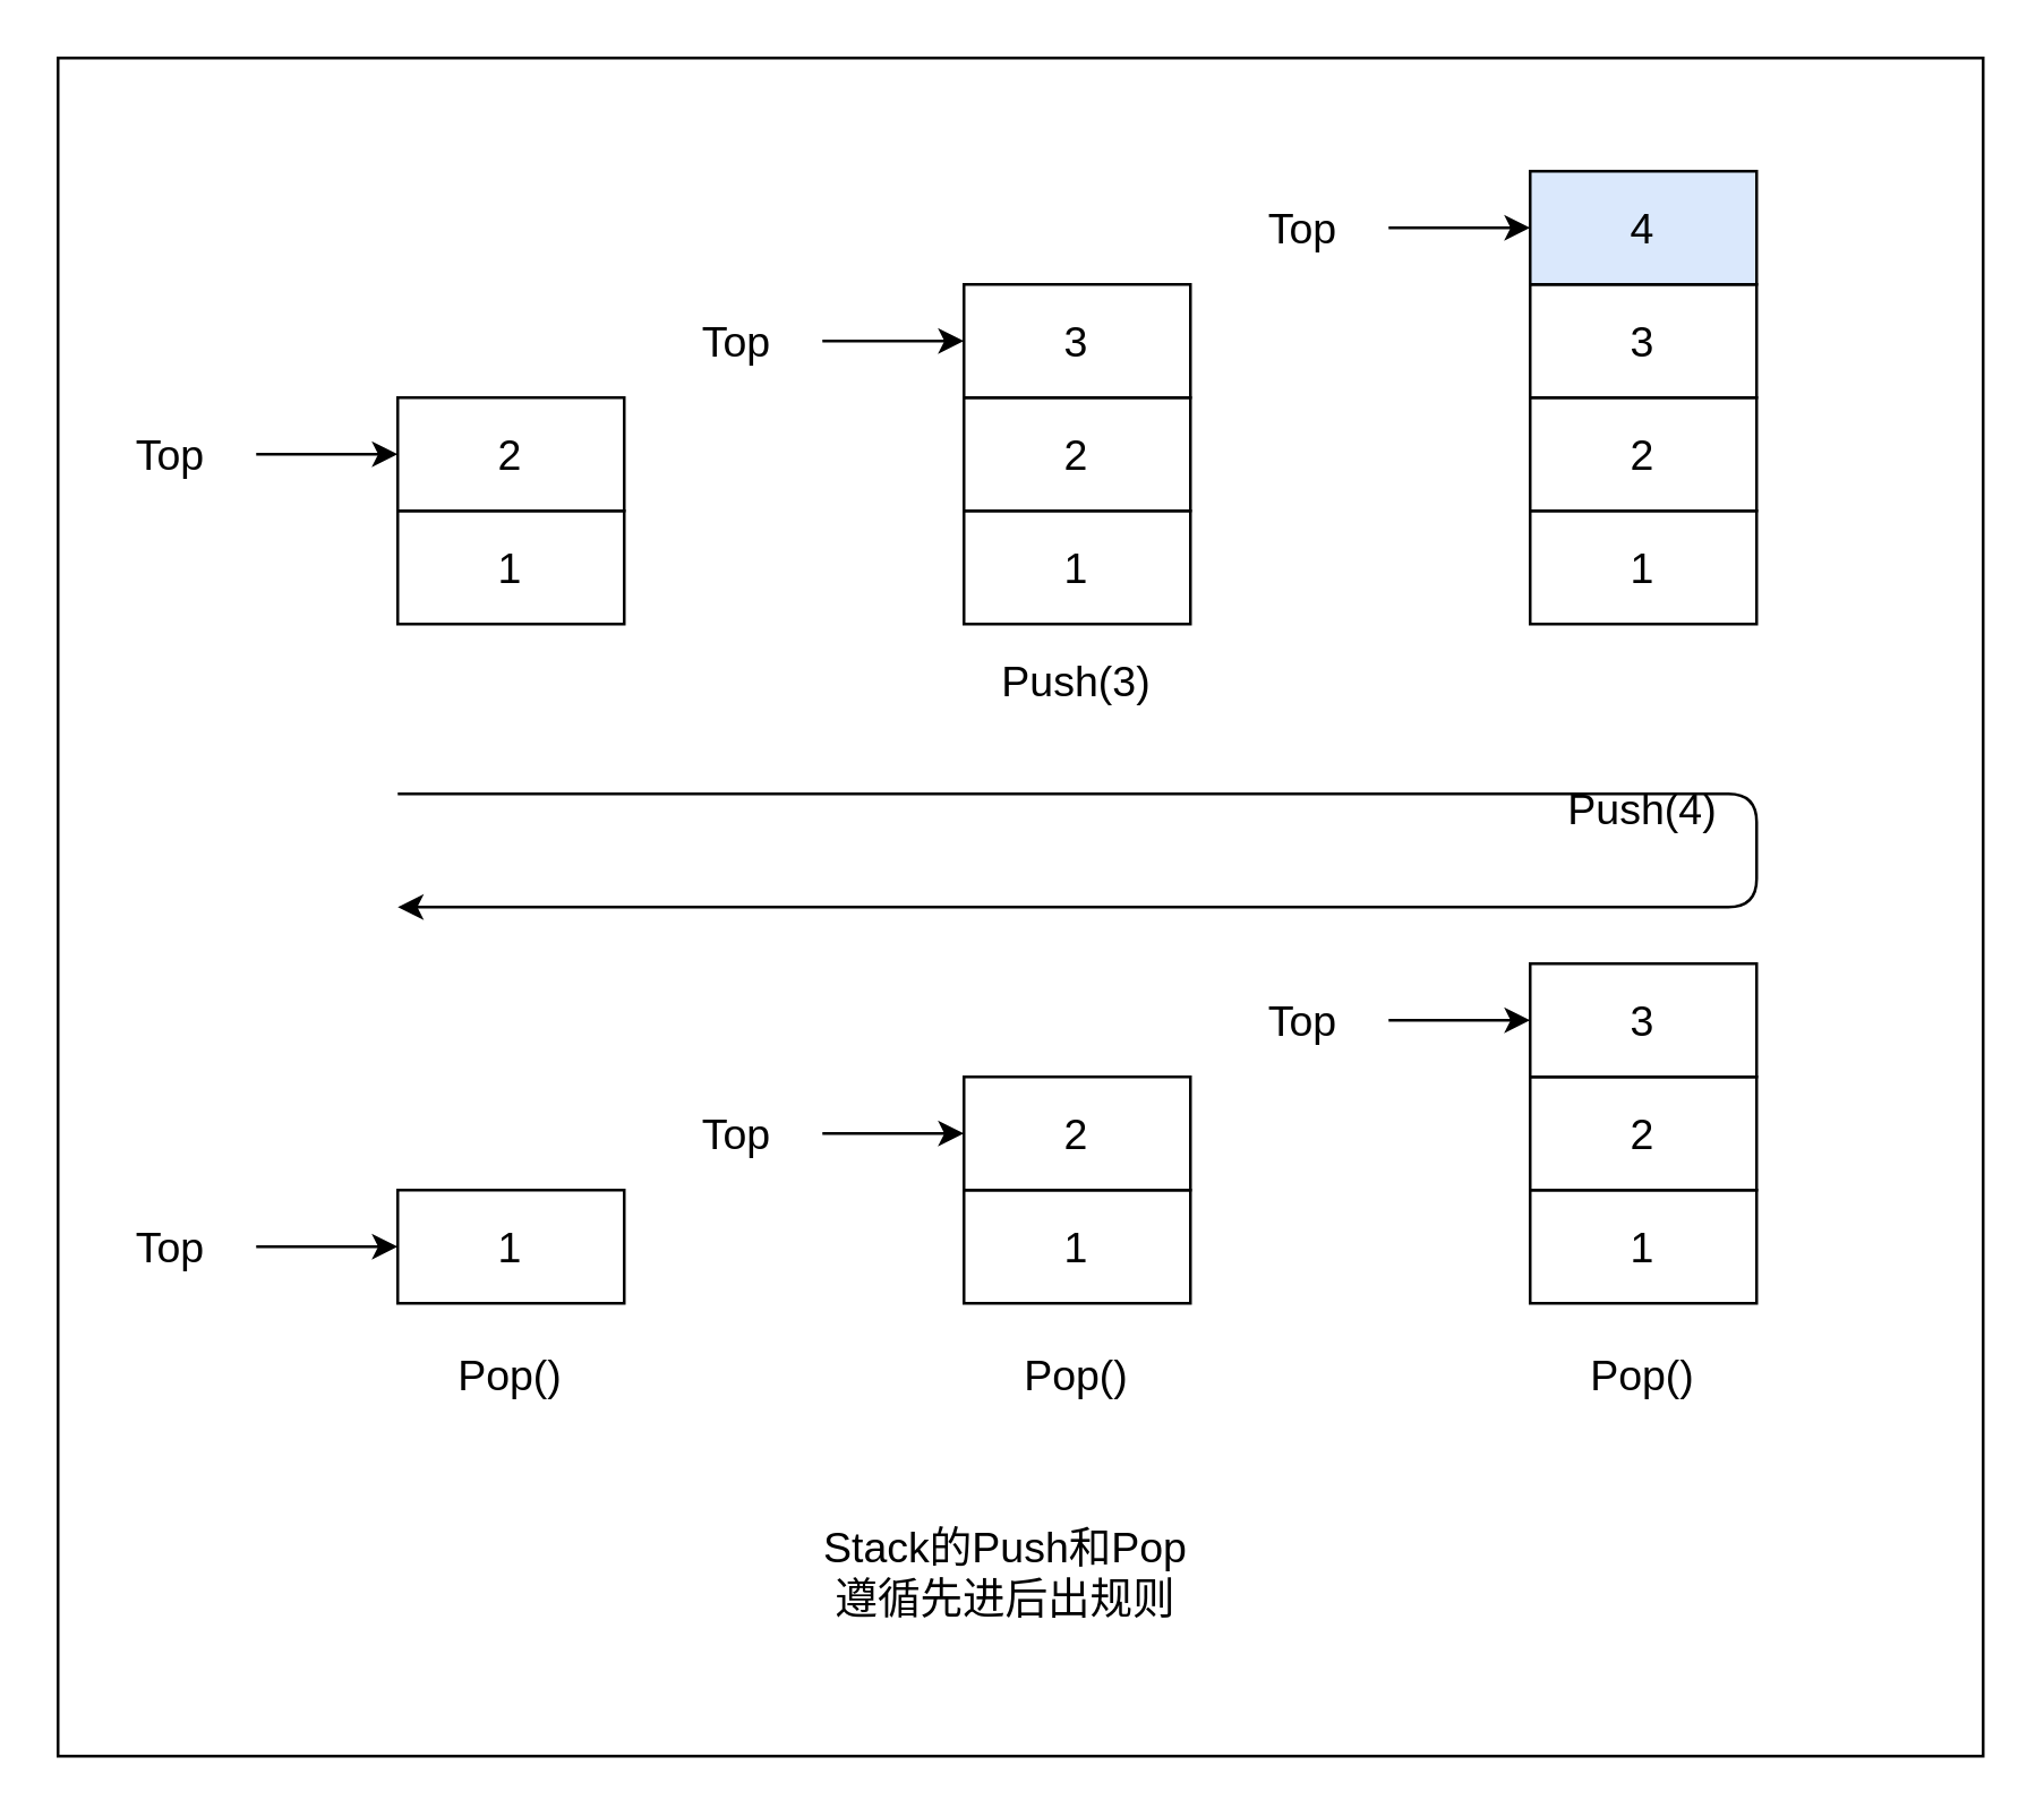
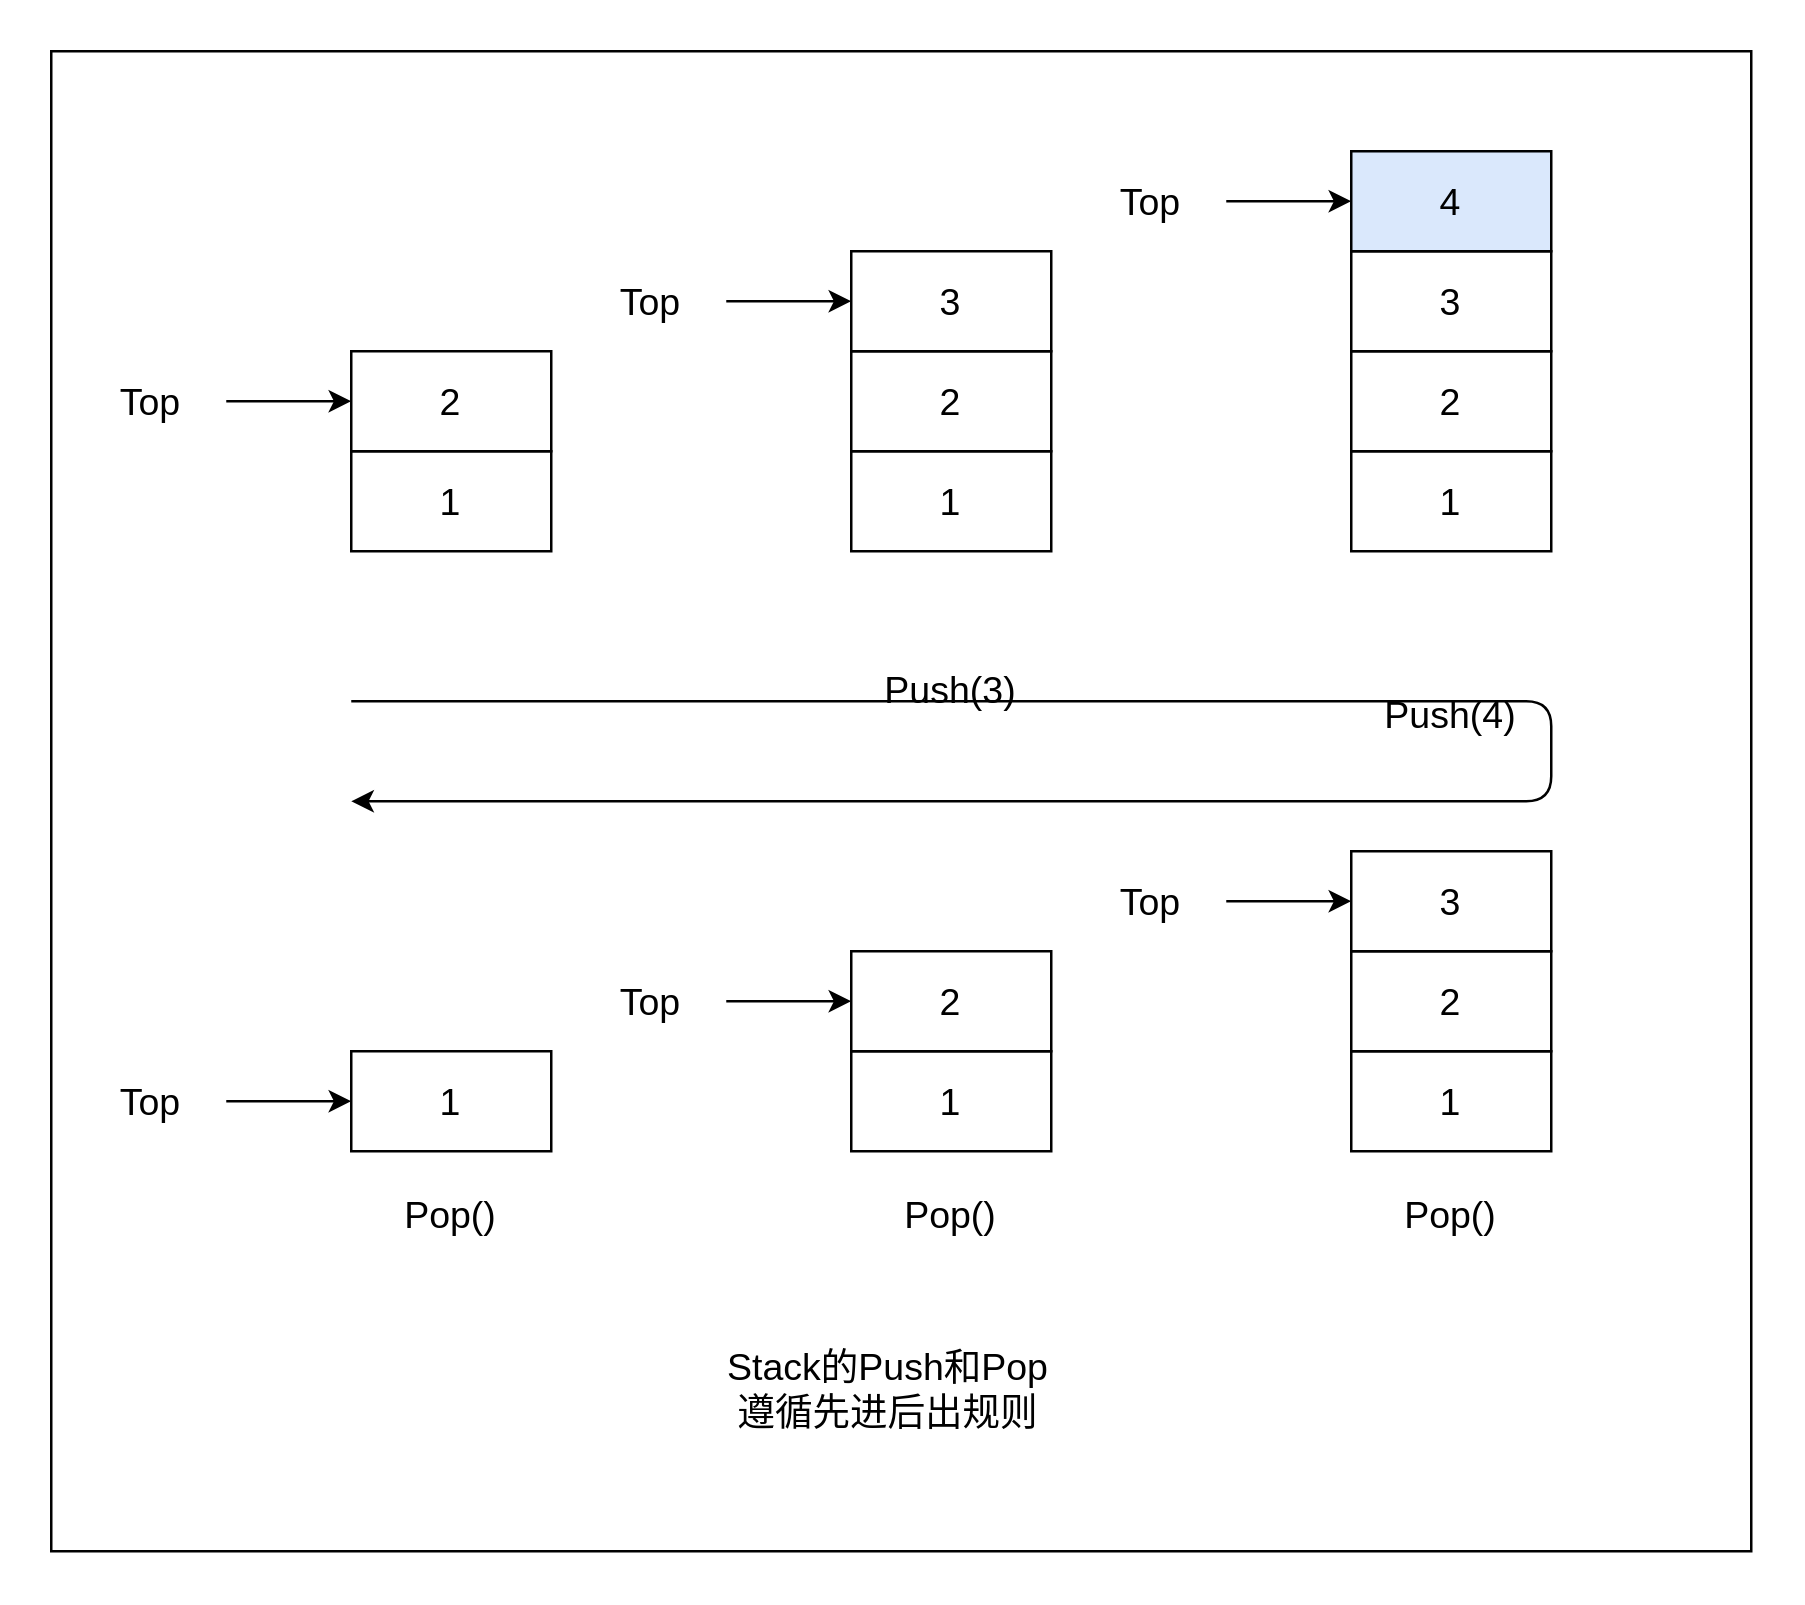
  <mxCell id="0" />
  <mxCell id="1" parent="0" />
  <mxCell id="2" value="" style="rounded=0;whiteSpace=wrap;html=1;fontSize=15;" vertex="1" parent="1"><mxGeometry y="20" width="680" height="600" as="geometry" x="20" /></mxCell>
  <mxCell id="3" value="&lt;font style=&quot;font-size: 15px;&quot;&gt;1&lt;/font&gt;" style="rounded=0;whiteSpace=wrap;html=1;" parent="1" vertex="1"><mxGeometry x="140" y="180" width="80" height="40" as="geometry" /></mxCell>
  <mxCell id="4" value="&lt;font style=&quot;font-size: 15px;&quot;&gt;2&lt;/font&gt;" style="rounded=0;whiteSpace=wrap;html=1;" parent="1" vertex="1"><mxGeometry x="140" y="140" width="80" height="40" as="geometry" /></mxCell>
  <mxCell id="5" value="&lt;font style=&quot;font-size: 15px;&quot;&gt;1&lt;/font&gt;" style="rounded=0;whiteSpace=wrap;html=1;" parent="1" vertex="1"><mxGeometry x="340" y="180" width="80" height="40" as="geometry" /></mxCell>
  <mxCell id="6" value="&lt;font style=&quot;font-size: 15px;&quot;&gt;2&lt;/font&gt;" style="rounded=0;whiteSpace=wrap;html=1;" parent="1" vertex="1"><mxGeometry x="340" y="140" width="80" height="40" as="geometry" /></mxCell>
  <mxCell id="7" value="&lt;font style=&quot;font-size: 15px;&quot;&gt;3&lt;/font&gt;" style="rounded=0;whiteSpace=wrap;html=1;" parent="1" vertex="1"><mxGeometry x="340" y="100" width="80" height="40" as="geometry" /></mxCell>
  <mxCell id="8" value="&lt;font style=&quot;font-size: 15px;&quot;&gt;1&lt;/font&gt;" style="rounded=0;whiteSpace=wrap;html=1;" parent="1" vertex="1"><mxGeometry x="540" y="180" width="80" height="40" as="geometry" /></mxCell>
  <mxCell id="9" value="&lt;font style=&quot;font-size: 15px;&quot;&gt;2&lt;/font&gt;" style="rounded=0;whiteSpace=wrap;html=1;" parent="1" vertex="1"><mxGeometry x="540" y="140" width="80" height="40" as="geometry" /></mxCell>
  <mxCell id="10" value="&lt;font style=&quot;font-size: 15px;&quot;&gt;3&lt;/font&gt;" style="rounded=0;whiteSpace=wrap;html=1;" parent="1" vertex="1"><mxGeometry x="540" y="100" width="80" height="40" as="geometry" /></mxCell>
  <mxCell id="11" value="&lt;font style=&quot;font-size: 15px;&quot;&gt;4&lt;/font&gt;" style="rounded=0;whiteSpace=wrap;html=1;fillColor=#dae8fc;" parent="1" vertex="1"><mxGeometry x="540" y="60" width="80" height="40" as="geometry" /></mxCell>
- <mxCell id="12" value="&lt;font style=&quot;font-size: 15px;&quot;&gt;Push(3)&lt;/font&gt;" style="text;html=1;strokeColor=none;fillColor=none;align=center;verticalAlign=middle;whiteSpace=wrap;rounded=0;" parent="1" vertex="1"><mxGeometry x="340" y="220" width="80" height="40" as="geometry" /></mxCell>
+ <mxCell id="12" value="&lt;font style=&quot;font-size: 15px;&quot;&gt;Push(3)&lt;/font&gt;" style="text;html=1;strokeColor=none;fillColor=none;align=center;verticalAlign=middle;whiteSpace=wrap;rounded=0;" parent="1" vertex="1"><mxGeometry x="340" y="255" width="80" height="40" as="geometry" /></mxCell>
  <mxCell id="13" value="Push(4)" style="text;html=1;strokeColor=none;fillColor=none;align=center;verticalAlign=middle;whiteSpace=wrap;rounded=0;fontSize=15;" parent="1" vertex="1"><mxGeometry x="540" y="265" width="80" height="40" as="geometry" /></mxCell>
  <mxCell id="14" value="" style="endArrow=classic;html=1;fontSize=15;entryX=0;entryY=0.5;entryDx=0;entryDy=0;" parent="1" source="15" target="4" edge="1"><mxGeometry width="50" height="50" relative="1" as="geometry"><mxPoint x="60" y="160" as="sourcePoint" /><mxPoint x="110" y="110" as="targetPoint" /></mxGeometry></mxCell>
  <mxCell id="15" value="Top" style="text;html=1;strokeColor=none;fillColor=none;align=center;verticalAlign=middle;whiteSpace=wrap;rounded=0;fontSize=15;" parent="1" vertex="1"><mxGeometry x="30" y="145" width="60" height="30" as="geometry" /></mxCell>
  <mxCell id="16" value="" style="endArrow=classic;html=1;fontSize=15;entryX=0;entryY=0.5;entryDx=0;entryDy=0;" parent="1" source="17" target="7" edge="1"><mxGeometry width="50" height="50" relative="1" as="geometry"><mxPoint x="260" y="120" as="sourcePoint" /><mxPoint x="310" y="70" as="targetPoint" /></mxGeometry></mxCell>
  <mxCell id="17" value="Top" style="text;html=1;strokeColor=none;fillColor=none;align=center;verticalAlign=middle;whiteSpace=wrap;rounded=0;fontSize=15;" parent="1" vertex="1"><mxGeometry x="230" y="105" width="60" height="30" as="geometry" /></mxCell>
  <mxCell id="18" value="" style="endArrow=classic;html=1;fontSize=15;" parent="1" source="19" edge="1"><mxGeometry width="50" height="50" relative="1" as="geometry"><mxPoint x="460" y="80" as="sourcePoint" /><mxPoint x="540" y="80" as="targetPoint" /></mxGeometry></mxCell>
  <mxCell id="19" value="Top" style="text;html=1;strokeColor=none;fillColor=none;align=center;verticalAlign=middle;whiteSpace=wrap;rounded=0;fontSize=15;" parent="1" vertex="1"><mxGeometry x="430" y="65" width="60" height="30" as="geometry" /></mxCell>
  <mxCell id="20" value="&lt;font style=&quot;font-size: 15px;&quot;&gt;1&lt;/font&gt;" style="rounded=0;whiteSpace=wrap;html=1;" vertex="1" parent="1"><mxGeometry x="540" y="420" width="80" height="40" as="geometry" /></mxCell>
  <mxCell id="21" value="&lt;font style=&quot;font-size: 15px;&quot;&gt;2&lt;/font&gt;" style="rounded=0;whiteSpace=wrap;html=1;" vertex="1" parent="1"><mxGeometry x="540" y="380" width="80" height="40" as="geometry" /></mxCell>
  <mxCell id="22" value="&lt;font style=&quot;font-size: 15px;&quot;&gt;3&lt;/font&gt;" style="rounded=0;whiteSpace=wrap;html=1;" vertex="1" parent="1"><mxGeometry x="540" y="340" width="80" height="40" as="geometry" /></mxCell>
  <mxCell id="23" value="&lt;font style=&quot;font-size: 15px;&quot;&gt;1&lt;/font&gt;" style="rounded=0;whiteSpace=wrap;html=1;" vertex="1" parent="1"><mxGeometry x="340" y="420" width="80" height="40" as="geometry" /></mxCell>
  <mxCell id="24" value="&lt;font style=&quot;font-size: 15px;&quot;&gt;2&lt;/font&gt;" style="rounded=0;whiteSpace=wrap;html=1;" vertex="1" parent="1"><mxGeometry x="340" y="380" width="80" height="40" as="geometry" /></mxCell>
  <mxCell id="25" value="&lt;font style=&quot;font-size: 15px;&quot;&gt;1&lt;/font&gt;" style="rounded=0;whiteSpace=wrap;html=1;" vertex="1" parent="1"><mxGeometry x="140" y="420" width="80" height="40" as="geometry" /></mxCell>
  <mxCell id="26" value="Pop()" style="text;html=1;strokeColor=none;fillColor=none;align=center;verticalAlign=middle;whiteSpace=wrap;rounded=0;fontSize=15;" vertex="1" parent="1"><mxGeometry x="550" y="470" width="60" height="30" as="geometry" /></mxCell>
  <mxCell id="27" value="Pop()" style="text;html=1;strokeColor=none;fillColor=none;align=center;verticalAlign=middle;whiteSpace=wrap;rounded=0;fontSize=15;" vertex="1" parent="1"><mxGeometry x="350" y="470" width="60" height="30" as="geometry" /></mxCell>
  <mxCell id="28" value="Pop()" style="text;html=1;strokeColor=none;fillColor=none;align=center;verticalAlign=middle;whiteSpace=wrap;rounded=0;fontSize=15;" vertex="1" parent="1"><mxGeometry x="150" y="470" width="60" height="30" as="geometry" /></mxCell>
  <mxCell id="29" value="" style="endArrow=classic;html=1;fontSize=15;" edge="1" parent="1" source="30"><mxGeometry width="50" height="50" relative="1" as="geometry"><mxPoint x="60" y="440" as="sourcePoint" /><mxPoint x="140" y="440" as="targetPoint" /></mxGeometry></mxCell>
  <mxCell id="30" value="Top" style="text;html=1;strokeColor=none;fillColor=none;align=center;verticalAlign=middle;whiteSpace=wrap;rounded=0;fontSize=15;" vertex="1" parent="1"><mxGeometry x="30" y="425" width="60" height="30" as="geometry" /></mxCell>
  <mxCell id="31" value="" style="endArrow=classic;html=1;fontSize=15;" edge="1" parent="1" source="32"><mxGeometry width="50" height="50" relative="1" as="geometry"><mxPoint x="260" y="400" as="sourcePoint" /><mxPoint x="340" y="400" as="targetPoint" /></mxGeometry></mxCell>
  <mxCell id="32" value="Top" style="text;html=1;strokeColor=none;fillColor=none;align=center;verticalAlign=middle;whiteSpace=wrap;rounded=0;fontSize=15;" vertex="1" parent="1"><mxGeometry x="230" y="385" width="60" height="30" as="geometry" /></mxCell>
  <mxCell id="33" value="" style="endArrow=classic;html=1;fontSize=15;" edge="1" parent="1" source="34"><mxGeometry width="50" height="50" relative="1" as="geometry"><mxPoint x="460" y="360" as="sourcePoint" /><mxPoint x="540" y="360" as="targetPoint" /></mxGeometry></mxCell>
  <mxCell id="34" value="Top" style="text;html=1;strokeColor=none;fillColor=none;align=center;verticalAlign=middle;whiteSpace=wrap;rounded=0;fontSize=15;" vertex="1" parent="1"><mxGeometry x="430" y="345" width="60" height="30" as="geometry" /></mxCell>
  <mxCell id="35" value="" style="endArrow=classic;html=1;fontSize=15;" edge="1" parent="1"><mxGeometry width="50" height="50" relative="1" as="geometry"><mxPoint x="140" y="280" as="sourcePoint" /><mxPoint x="140" y="320" as="targetPoint" /><Array as="points"><mxPoint x="380" y="280" /><mxPoint x="620" y="280" /><mxPoint x="620" y="320" /></Array></mxGeometry></mxCell>
  <mxCell id="36" value="Stack的Push和Pop&lt;br&gt;遵循先进后出规则" style="text;html=1;strokeColor=none;fillColor=none;align=center;verticalAlign=middle;whiteSpace=wrap;rounded=0;fontSize=15;" vertex="1" parent="1"><mxGeometry x="195" y="515" width="320" height="80" as="geometry" /></mxCell>
